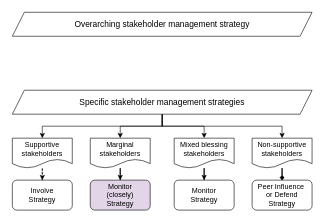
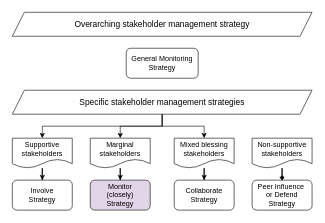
  <mxCell id="0" />
  <mxCell id="1" parent="0" />
  <mxCell id="2" value="&lt;font style=&quot;font-size: 14px;&quot;&gt;Overarching stakeholder management strategy&lt;/font&gt;" style="shape=parallelogram;perimeter=parallelogramPerimeter;whiteSpace=wrap;html=1;fixedSize=1;" vertex="1" parent="1"><mxGeometry x="20" y="20" width="500" height="40" as="geometry" /></mxCell>
+ <mxCell id="3" value="General Monitoring&lt;br&gt;Strategy" style="rounded=1;whiteSpace=wrap;html=1;" vertex="1" parent="1"><mxGeometry x="210" y="80" width="120" height="50" as="geometry" /></mxCell>
  <mxCell id="4" value="" style="edgeStyle=orthogonalEdgeStyle;rounded=0;orthogonalLoop=1;jettySize=auto;html=1;" edge="1" parent="1" source="5" target="8"><mxGeometry relative="1" as="geometry" /></mxCell>
  <mxCell id="5" value="&lt;font style=&quot;font-size: 14px;&quot;&gt;Specific stakeholder management strategies&lt;/font&gt;" style="shape=parallelogram;perimeter=parallelogramPerimeter;whiteSpace=wrap;html=1;fixedSize=1;size=20;" vertex="1" parent="1"><mxGeometry x="20" y="150" width="500" height="40" as="geometry" /></mxCell>
  <mxCell id="6" value="Involve &lt;br&gt;Strategy" style="rounded=1;whiteSpace=wrap;html=1;" vertex="1" parent="1"><mxGeometry x="20" y="300" width="100" height="50" as="geometry" /></mxCell>
- <mxCell id="7" value="" style="edgeStyle=orthogonalEdgeStyle;rounded=0;orthogonalLoop=1;jettySize=auto;html=1;dashed=1;" edge="1" parent="1" source="8" target="6"><mxGeometry relative="1" as="geometry" /></mxCell>
+ <mxCell id="7" value="" style="edgeStyle=orthogonalEdgeStyle;rounded=0;orthogonalLoop=1;jettySize=auto;html=1;" edge="1" parent="1" source="8" target="6"><mxGeometry relative="1" as="geometry" /></mxCell>
  <mxCell id="8" value="Supportive stakeholders" style="shape=document;whiteSpace=wrap;html=1;boundedLbl=1;" vertex="1" parent="1"><mxGeometry x="20" y="230" width="100" height="50" as="geometry" /></mxCell>
  <mxCell id="9" value="" style="edgeStyle=orthogonalEdgeStyle;rounded=0;orthogonalLoop=1;jettySize=auto;html=1;" edge="1" parent="1" source="10" target="18"><mxGeometry relative="1" as="geometry" /></mxCell>
  <mxCell id="10" value="Marginal&lt;br&gt;stakeholders" style="shape=document;whiteSpace=wrap;html=1;boundedLbl=1;" vertex="1" parent="1"><mxGeometry x="150" y="230" width="100" height="50" as="geometry" /></mxCell>
  <mxCell id="11" value="" style="edgeStyle=orthogonalEdgeStyle;rounded=0;orthogonalLoop=1;jettySize=auto;html=1;" edge="1" parent="1" source="12" target="19"><mxGeometry relative="1" as="geometry" /></mxCell>
  <mxCell id="12" value="Mixed blessing&lt;br&gt;stakeholders" style="shape=document;whiteSpace=wrap;html=1;boundedLbl=1;" vertex="1" parent="1"><mxGeometry x="290" y="230" width="100" height="50" as="geometry" /></mxCell>
  <mxCell id="13" value="" style="edgeStyle=orthogonalEdgeStyle;rounded=0;orthogonalLoop=1;jettySize=auto;html=1;endArrow=diamond;" edge="1" parent="1" source="14" target="20"><mxGeometry relative="1" as="geometry" /></mxCell>
  <mxCell id="14" value="Non-supportive&lt;br&gt;stakeholders" style="shape=document;whiteSpace=wrap;html=1;boundedLbl=1;" vertex="1" parent="1"><mxGeometry x="420" y="230" width="100" height="50" as="geometry" /></mxCell>
  <mxCell id="15" value="" style="endArrow=classic;html=1;rounded=0;exitX=0.5;exitY=1;exitDx=0;exitDy=0;entryX=0.5;entryY=0;entryDx=0;entryDy=0;edgeStyle=orthogonalEdgeStyle;" edge="1" parent="1" source="5" target="12"><mxGeometry width="50" height="50" relative="1" as="geometry"><mxPoint x="260" y="190" as="sourcePoint" /><mxPoint x="310" y="140" as="targetPoint" /></mxGeometry></mxCell>
- <mxCell id="16" value="" style="endArrow=classic;html=1;rounded=0;exitX=0.5;exitY=1;exitDx=0;exitDy=0;entryX=0.5;entryY=0;entryDx=0;entryDy=0;edgeStyle=orthogonalEdgeStyle;" edge="1" parent="1" source="5" target="14"><mxGeometry width="50" height="50" relative="1" as="geometry"><mxPoint x="260" y="190" as="sourcePoint" /><mxPoint x="310" y="140" as="targetPoint" /></mxGeometry></mxCell>
  <mxCell id="17" value="" style="endArrow=classic;html=1;rounded=0;exitX=0.5;exitY=1;exitDx=0;exitDy=0;entryX=0.5;entryY=0;entryDx=0;entryDy=0;edgeStyle=orthogonalEdgeStyle;" edge="1" parent="1" source="5" target="10"><mxGeometry width="50" height="50" relative="1" as="geometry"><mxPoint x="260" y="190" as="sourcePoint" /><mxPoint x="310" y="140" as="targetPoint" /></mxGeometry></mxCell>
  <mxCell id="18" value="Monitor&lt;br&gt;(closely)&lt;br&gt;Strategy" style="rounded=1;whiteSpace=wrap;html=1;fillColor=#e1d5e7;" vertex="1" parent="1"><mxGeometry x="150" y="300" width="100" height="50" as="geometry" /></mxCell>
- <mxCell id="19" value="Monitor&lt;br&gt;Strategy" style="rounded=1;whiteSpace=wrap;html=1;" vertex="1" parent="1"><mxGeometry x="290" y="300" width="100" height="50" as="geometry" /></mxCell>
+ <mxCell id="19" value="Collaborate&lt;br&gt;Strategy" style="rounded=1;whiteSpace=wrap;html=1;" vertex="1" parent="1"><mxGeometry x="290" y="300" width="100" height="50" as="geometry" /></mxCell>
  <mxCell id="20" value="Peer Influence&amp;nbsp;&lt;br&gt;or Defend&lt;br&gt;Strategy" style="rounded=1;whiteSpace=wrap;html=1;" vertex="1" parent="1"><mxGeometry x="420" y="300" width="100" height="50" as="geometry" /></mxCell>
